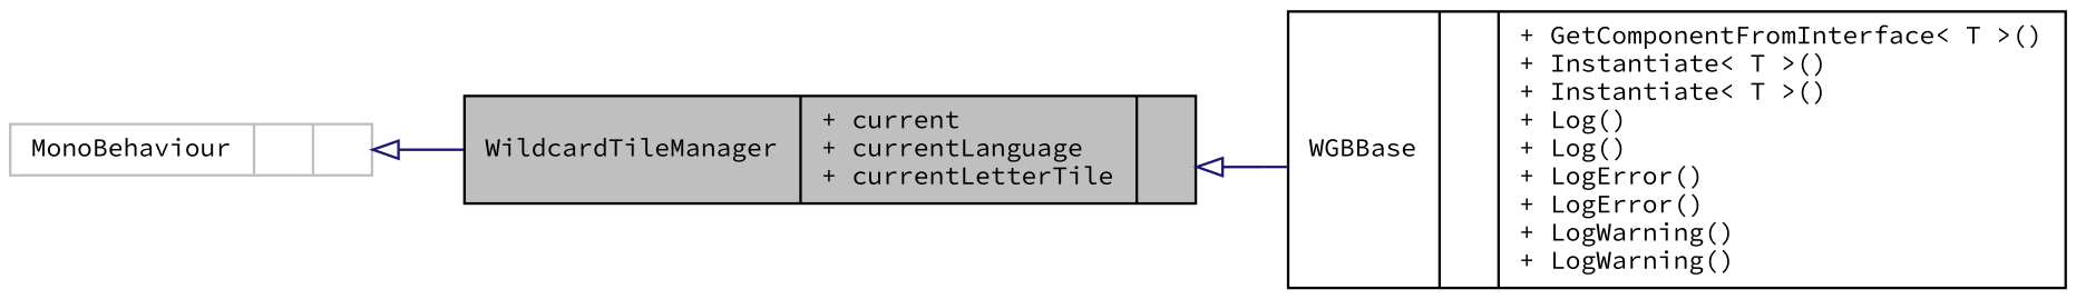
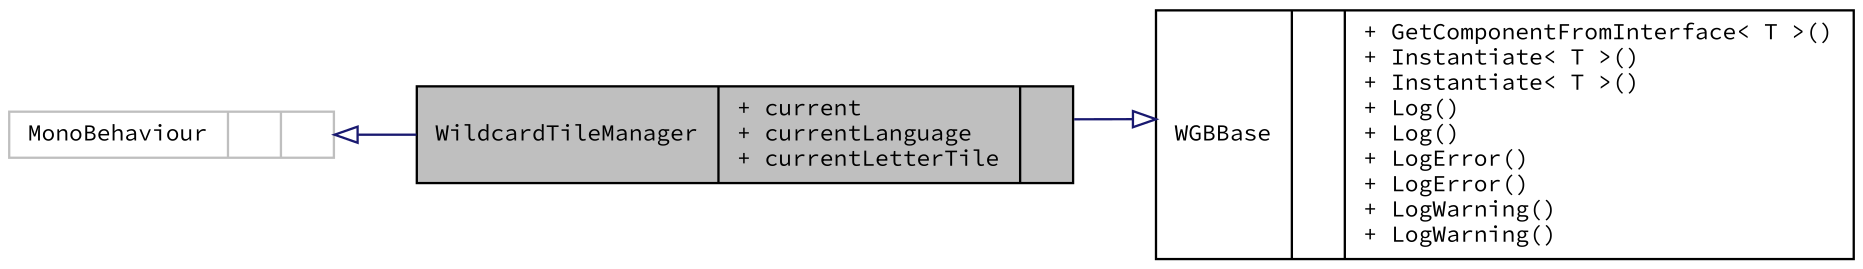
  digraph {
    fontname="Source Code Pro"
    rankdir=LR
    node [color=black fontname="Source Code Pro" fontsize=10 shape=record]
    edge [arrowtail=onormal color=midnightblue dir=back fontname="Source Code Pro" fontsize=10 labelfontname=Helvetica labelfontsize=10 style=solid]
    n1 [fillcolor=grey75 fontcolor=black height=0.2 label="{WildcardTileManager\n|+ current\l+ currentLanguage\l+ currentLetterTile\l|}" style=filled width=0.4]
    n2 [height=0.2 label="{WGBBase\n||+ GetComponentFromInterface\< T \>()\l+ Instantiate\< T \>()\l+ Instantiate\< T \>()\l+ Log()\l+ Log()\l+ LogError()\l+ LogError()\l+ LogWarning()\l+ LogWarning()\l}" width=0.4]
    n3 [color=grey75 height=0.2 label="{MonoBehaviour\n||}" width=0.4]
-   n1 -> n2
+   n2 -> n1
    n3 -> n1
  }
